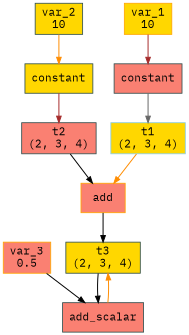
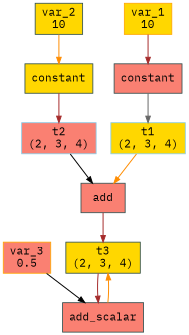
  digraph {
    fontname="IBM Plex Mono"
    rankdir=TB
    node [color=darkslategray fillcolor=gold fontname="IBM Plex Mono" labeljust=l shape=box style=filled]
    edge [arrowsize=0.8 color=brown fontname="IBM Plex Mono" penwidth=1.2]
    n1 [color=skyblue label="t1\n(2, 3, 4)"]
-   n2 [color=orange fillcolor=salmon label=add]
+   n2 [fillcolor=salmon label=add]
    n3 [label="t3\n(2, 3, 4)"]
    n4 [fillcolor=salmon label=constant]
    n5 [color=orange label="var_1\n10"]
-   n6 [fillcolor=salmon label="t2\n(2, 3, 4)"]
+   n6 [color=skyblue fillcolor=salmon label="t2\n(2, 3, 4)"]
    n7 [label=constant]
    n8 [label="var_2\n10"]
    n9 [fillcolor=salmon label=add_scalar]
    n10 [color=orange fillcolor=salmon label="var_3\n0.5"]
    n1 -> n2 [color=darkorange]
-   n2 -> n3 [color=black]
-   n3 -> n9 [color=black]
+   n2 -> n3
+   n3 -> n9
    n4 -> n1 [color=gray40]
    n5 -> n4
    n6 -> n2 [color=black]
    n7 -> n6
    n8 -> n7 [color=darkorange]
    n9 -> n3 [color=darkorange]
    n10 -> n9 [color=black]
  }
